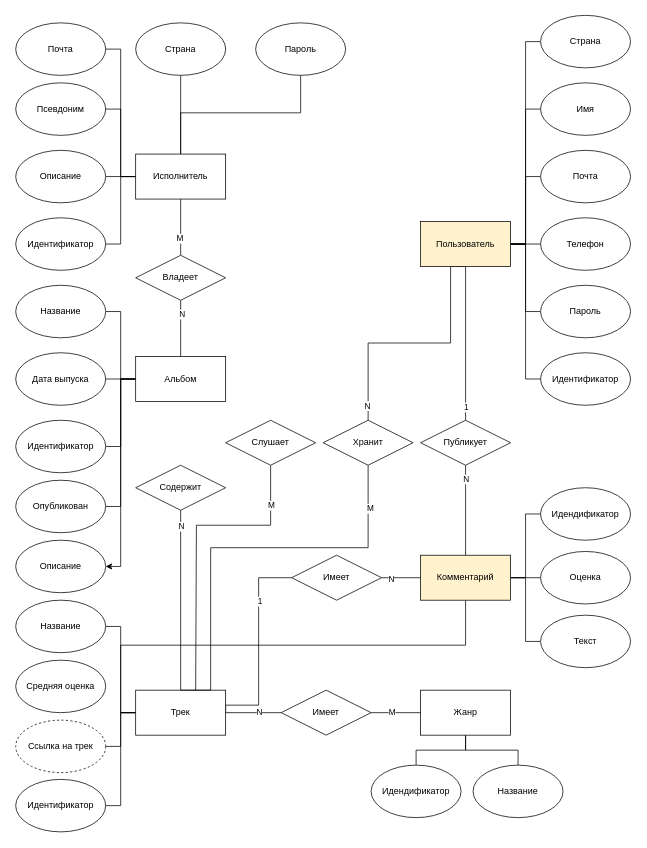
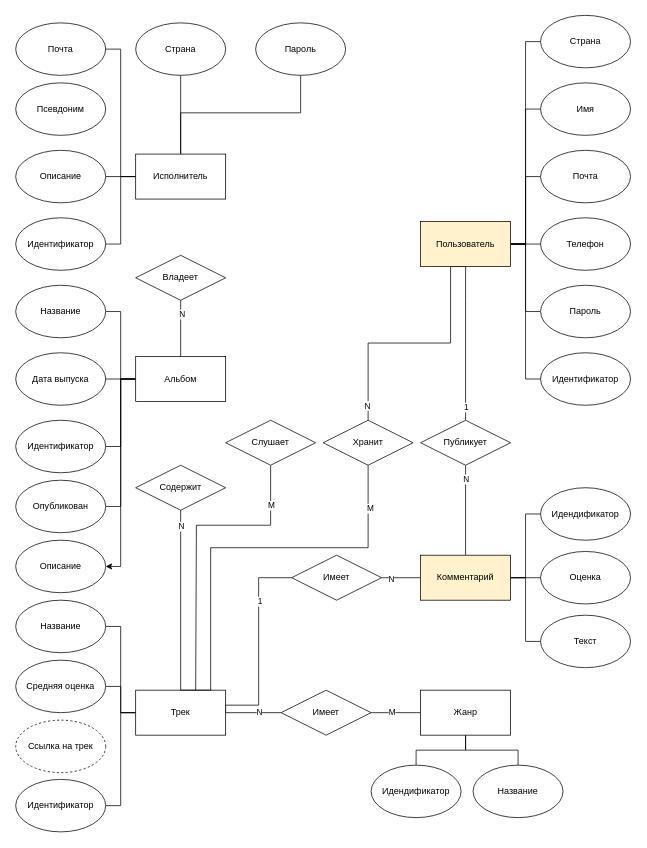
  <mxCell id="0" />
  <mxCell id="1" parent="0" />
  <mxCell id="2" style="edgeStyle=orthogonalEdgeStyle;rounded=0;orthogonalLoop=1;jettySize=auto;html=1;exitX=1;exitY=0.5;exitDx=0;exitDy=0;entryX=0;entryY=0.5;entryDx=0;entryDy=0;endArrow=none;endFill=0;" parent="1" source="12" target="13" edge="1"><mxGeometry relative="1" as="geometry" /></mxCell>
  <mxCell id="3" style="edgeStyle=orthogonalEdgeStyle;rounded=0;orthogonalLoop=1;jettySize=auto;html=1;exitX=1;exitY=0.5;exitDx=0;exitDy=0;entryX=0;entryY=0.5;entryDx=0;entryDy=0;endArrow=none;endFill=0;" parent="1" source="12" target="14" edge="1"><mxGeometry relative="1" as="geometry" /></mxCell>
  <mxCell id="4" style="edgeStyle=orthogonalEdgeStyle;rounded=0;orthogonalLoop=1;jettySize=auto;html=1;exitX=1;exitY=0.5;exitDx=0;exitDy=0;endArrow=none;endFill=0;" parent="1" source="12" target="15" edge="1"><mxGeometry relative="1" as="geometry" /></mxCell>
  <mxCell id="5" style="edgeStyle=orthogonalEdgeStyle;rounded=0;orthogonalLoop=1;jettySize=auto;html=1;exitX=1;exitY=0.5;exitDx=0;exitDy=0;entryX=0;entryY=0.5;entryDx=0;entryDy=0;endArrow=none;endFill=0;" parent="1" source="12" target="16" edge="1"><mxGeometry relative="1" as="geometry" /></mxCell>
  <mxCell id="6" style="edgeStyle=orthogonalEdgeStyle;rounded=0;orthogonalLoop=1;jettySize=auto;html=1;exitX=1;exitY=0.5;exitDx=0;exitDy=0;entryX=0;entryY=0.5;entryDx=0;entryDy=0;endArrow=none;endFill=0;" parent="1" source="12" target="47" edge="1"><mxGeometry relative="1" as="geometry" /></mxCell>
  <mxCell id="7" style="edgeStyle=orthogonalEdgeStyle;rounded=0;orthogonalLoop=1;jettySize=auto;html=1;exitX=0.5;exitY=1;exitDx=0;exitDy=0;entryX=0.5;entryY=0;entryDx=0;entryDy=0;endArrow=none;endFill=0;" parent="1" source="12" target="57" edge="1"><mxGeometry relative="1" as="geometry"><Array as="points"><mxPoint x="600" y="355" /><mxPoint x="600" y="457" /><mxPoint x="490" y="457" /></Array></mxGeometry></mxCell>
  <mxCell id="8" value="N" style="edgeLabel;html=1;align=center;verticalAlign=middle;resizable=0;points=[];" parent="7" vertex="1" connectable="0"><mxGeometry x="0.878" y="-2" relative="1" as="geometry"><mxPoint as="offset" /></mxGeometry></mxCell>
  <mxCell id="9" style="edgeStyle=orthogonalEdgeStyle;rounded=0;orthogonalLoop=1;jettySize=auto;html=1;exitX=0.5;exitY=1;exitDx=0;exitDy=0;entryX=0.5;entryY=0;entryDx=0;entryDy=0;endArrow=none;endFill=0;" parent="1" source="12" target="70" edge="1"><mxGeometry relative="1" as="geometry"><Array as="points"><mxPoint x="620" y="400" /><mxPoint x="620" y="400" /></Array></mxGeometry></mxCell>
  <mxCell id="10" value="1" style="edgeLabel;html=1;align=center;verticalAlign=middle;resizable=0;points=[];" parent="9" vertex="1" connectable="0"><mxGeometry x="0.821" relative="1" as="geometry"><mxPoint as="offset" /></mxGeometry></mxCell>
  <mxCell id="11" style="edgeStyle=orthogonalEdgeStyle;rounded=0;orthogonalLoop=1;jettySize=auto;html=1;exitX=1;exitY=0.5;exitDx=0;exitDy=0;entryX=0;entryY=0.5;entryDx=0;entryDy=0;endArrow=none;endFill=0;" parent="1" source="12" target="72" edge="1"><mxGeometry relative="1" as="geometry" /></mxCell>
  <mxCell id="12" value="Пользователь" style="rounded=0;whiteSpace=wrap;html=1;fillColor=#fff2cc;" parent="1" vertex="1"><mxGeometry x="560" y="295" width="120" height="60" as="geometry" /></mxCell>
  <mxCell id="13" value="Имя" style="ellipse;whiteSpace=wrap;html=1;" parent="1" vertex="1"><mxGeometry x="720" y="110" width="120" height="70" as="geometry" /></mxCell>
  <mxCell id="14" value="Почта" style="ellipse;whiteSpace=wrap;html=1;" parent="1" vertex="1"><mxGeometry x="720" y="200" width="120" height="70" as="geometry" /></mxCell>
  <mxCell id="15" value="Телефон" style="ellipse;whiteSpace=wrap;html=1;" parent="1" vertex="1"><mxGeometry x="720" y="290" width="120" height="70" as="geometry" /></mxCell>
  <mxCell id="16" value="Пароль" style="ellipse;whiteSpace=wrap;html=1;" parent="1" vertex="1"><mxGeometry x="720" y="380" width="120" height="70" as="geometry" /></mxCell>
  <mxCell id="17" style="edgeStyle=orthogonalEdgeStyle;rounded=0;orthogonalLoop=1;jettySize=auto;html=1;exitX=1;exitY=0.5;exitDx=0;exitDy=0;entryX=0;entryY=0.5;entryDx=0;entryDy=0;endArrow=none;endFill=0;" parent="1" source="23" target="60" edge="1"><mxGeometry relative="1" as="geometry"><Array as="points"><mxPoint x="300" y="940" /><mxPoint x="344" y="940" /><mxPoint x="344" y="770" /></Array></mxGeometry></mxCell>
  <mxCell id="18" value="1" style="edgeLabel;html=1;align=center;verticalAlign=middle;resizable=0;points=[];" parent="17" vertex="1" connectable="0"><mxGeometry x="0.439" y="-1" relative="1" as="geometry"><mxPoint as="offset" /></mxGeometry></mxCell>
  <mxCell id="19" style="edgeStyle=orthogonalEdgeStyle;rounded=0;orthogonalLoop=1;jettySize=auto;html=1;exitX=0;exitY=0.5;exitDx=0;exitDy=0;entryX=1;entryY=0.5;entryDx=0;entryDy=0;endArrow=none;endFill=0;" parent="1" source="23" target="24" edge="1"><mxGeometry relative="1" as="geometry" /></mxCell>
- <mxCell id="20" style="edgeStyle=orthogonalEdgeStyle;rounded=0;orthogonalLoop=1;jettySize=auto;html=1;exitX=0;exitY=0.5;exitDx=0;exitDy=0;endArrow=none;endFill=0;" parent="1" source="23" target="64" edge="1"><mxGeometry relative="1" as="geometry" /></mxCell>
- <mxCell id="21" style="edgeStyle=orthogonalEdgeStyle;rounded=0;orthogonalLoop=1;jettySize=auto;html=1;exitX=0;exitY=0.5;exitDx=0;exitDy=0;entryX=1;entryY=0.5;entryDx=0;entryDy=0;endArrow=none;endFill=0;" parent="1" source="23" target="25" edge="1"><mxGeometry relative="1" as="geometry" /></mxCell>
+ <mxCell id="20" style="edgeStyle=orthogonalEdgeStyle;rounded=0;orthogonalLoop=1;jettySize=auto;html=1;exitX=0;exitY=0.5;exitDx=0;exitDy=0;endArrow=none;endFill=0;" parent="1" source="23" target="77" edge="1"><mxGeometry relative="1" as="geometry" /></mxCell>
  <mxCell id="22" style="edgeStyle=orthogonalEdgeStyle;rounded=0;orthogonalLoop=1;jettySize=auto;html=1;exitX=0;exitY=0.5;exitDx=0;exitDy=0;entryX=1;entryY=0.5;entryDx=0;entryDy=0;endArrow=none;endFill=0;" parent="1" source="23" target="48" edge="1"><mxGeometry relative="1" as="geometry" /></mxCell>
  <mxCell id="23" value="Трек" style="rounded=0;whiteSpace=wrap;html=1;" parent="1" vertex="1"><mxGeometry x="180" y="920" width="120" height="60" as="geometry" /></mxCell>
  <mxCell id="24" value="Название" style="ellipse;whiteSpace=wrap;html=1;" parent="1" vertex="1"><mxGeometry y="800" width="120" height="70" as="geometry" x="20" /></mxCell>
  <mxCell id="25" value="Ссылка на трек" style="ellipse;whiteSpace=wrap;html=1;dashed=1;" parent="1" vertex="1"><mxGeometry y="960" width="120" height="70" as="geometry" x="20" /></mxCell>
- <mxCell id="26" style="edgeStyle=orthogonalEdgeStyle;rounded=0;orthogonalLoop=1;jettySize=auto;html=1;exitX=0;exitY=0.5;exitDx=0;exitDy=0;entryX=1;entryY=0.5;entryDx=0;entryDy=0;endArrow=none;endFill=0;" parent="1" source="34" target="35" edge="1"><mxGeometry relative="1" as="geometry" /></mxCell>
  <mxCell id="27" style="edgeStyle=orthogonalEdgeStyle;rounded=0;orthogonalLoop=1;jettySize=auto;html=1;exitX=0;exitY=0.5;exitDx=0;exitDy=0;entryX=1;entryY=0.5;entryDx=0;entryDy=0;endArrow=none;endFill=0;" parent="1" source="34" target="36" edge="1"><mxGeometry relative="1" as="geometry" /></mxCell>
  <mxCell id="28" style="edgeStyle=orthogonalEdgeStyle;rounded=0;orthogonalLoop=1;jettySize=auto;html=1;exitX=0;exitY=0.5;exitDx=0;exitDy=0;entryX=1;entryY=0.5;entryDx=0;entryDy=0;endArrow=none;endFill=0;" parent="1" source="34" target="45" edge="1"><mxGeometry relative="1" as="geometry" /></mxCell>
- <mxCell id="29" style="edgeStyle=orthogonalEdgeStyle;rounded=0;orthogonalLoop=1;jettySize=auto;html=1;exitX=0.5;exitY=1;exitDx=0;exitDy=0;entryX=0.5;entryY=0;entryDx=0;entryDy=0;endArrow=none;endFill=0;" parent="1" source="34" target="51" edge="1"><mxGeometry relative="1" as="geometry" /></mxCell>
- <mxCell id="30" value="M" style="edgeLabel;html=1;align=center;verticalAlign=middle;resizable=0;points=[];" parent="29" vertex="1" connectable="0"><mxGeometry x="0.387" y="-2" relative="1" as="geometry"><mxPoint as="offset" /></mxGeometry></mxCell>
  <mxCell id="31" style="edgeStyle=orthogonalEdgeStyle;rounded=0;orthogonalLoop=1;jettySize=auto;html=1;exitX=0;exitY=0.5;exitDx=0;exitDy=0;entryX=1;entryY=0.5;entryDx=0;entryDy=0;endArrow=none;endFill=0;" parent="1" source="34" target="73" edge="1"><mxGeometry relative="1" as="geometry" /></mxCell>
  <mxCell id="32" style="edgeStyle=orthogonalEdgeStyle;rounded=0;orthogonalLoop=1;jettySize=auto;html=1;exitX=0.5;exitY=0;exitDx=0;exitDy=0;endArrow=none;endFill=0;" parent="1" source="34" target="74" edge="1"><mxGeometry relative="1" as="geometry" /></mxCell>
  <mxCell id="33" style="edgeStyle=orthogonalEdgeStyle;rounded=0;orthogonalLoop=1;jettySize=auto;html=1;exitX=0.5;exitY=0;exitDx=0;exitDy=0;endArrow=none;endFill=0;" parent="1" source="34" target="75" edge="1"><mxGeometry relative="1" as="geometry"><Array as="points"><mxPoint x="240" y="150" /><mxPoint x="400" y="150" /></Array></mxGeometry></mxCell>
  <mxCell id="34" value="Исполнитель" style="rounded=0;whiteSpace=wrap;html=1;" parent="1" vertex="1"><mxGeometry x="180" y="205" width="120" height="60" as="geometry" /></mxCell>
  <mxCell id="35" value="Псевдоним" style="ellipse;whiteSpace=wrap;html=1;" parent="1" vertex="1"><mxGeometry y="110" width="120" height="70" as="geometry" x="20" /></mxCell>
  <mxCell id="36" value="Описание" style="ellipse;whiteSpace=wrap;html=1;" parent="1" vertex="1"><mxGeometry y="200" width="120" height="70" as="geometry" x="20" /></mxCell>
  <mxCell id="37" style="edgeStyle=orthogonalEdgeStyle;rounded=0;orthogonalLoop=1;jettySize=auto;html=1;exitX=0;exitY=0.5;exitDx=0;exitDy=0;entryX=1;entryY=0.5;entryDx=0;entryDy=0;endArrow=none;endFill=0;" parent="1" source="42" target="43" edge="1"><mxGeometry relative="1" as="geometry" /></mxCell>
  <mxCell id="38" style="edgeStyle=orthogonalEdgeStyle;rounded=0;orthogonalLoop=1;jettySize=auto;html=1;exitX=0;exitY=0.5;exitDx=0;exitDy=0;entryX=1;entryY=0.5;entryDx=0;entryDy=0;endArrow=none;endFill=0;" parent="1" source="42" target="44" edge="1"><mxGeometry relative="1" as="geometry" /></mxCell>
  <mxCell id="39" style="edgeStyle=orthogonalEdgeStyle;rounded=0;orthogonalLoop=1;jettySize=auto;html=1;exitX=0;exitY=0.5;exitDx=0;exitDy=0;entryX=1;entryY=0.5;entryDx=0;entryDy=0;endArrow=none;endFill=0;" parent="1" source="42" target="46" edge="1"><mxGeometry relative="1" as="geometry" /></mxCell>
  <mxCell id="40" style="edgeStyle=orthogonalEdgeStyle;rounded=0;orthogonalLoop=1;jettySize=auto;html=1;exitX=0;exitY=0.5;exitDx=0;exitDy=0;entryX=1;entryY=0.5;entryDx=0;entryDy=0;endArrow=none;endFill=0;" parent="1" source="42" target="71" edge="1"><mxGeometry relative="1" as="geometry" /></mxCell>
  <mxCell id="41" style="edgeStyle=orthogonalEdgeStyle;rounded=0;orthogonalLoop=1;jettySize=auto;html=1;exitX=0;exitY=0.5;exitDx=0;exitDy=0;entryX=1;entryY=0.5;entryDx=0;entryDy=0;" parent="1" source="42" target="76" edge="1"><mxGeometry relative="1" as="geometry" /></mxCell>
  <mxCell id="42" value="Альбом" style="rounded=0;whiteSpace=wrap;html=1;" parent="1" vertex="1"><mxGeometry x="180" y="475" width="120" height="60" as="geometry" /></mxCell>
  <mxCell id="43" value="Название" style="ellipse;whiteSpace=wrap;html=1;" parent="1" vertex="1"><mxGeometry y="380" width="120" height="70" as="geometry" x="20" /></mxCell>
  <mxCell id="44" value="Дата выпуска" style="ellipse;whiteSpace=wrap;html=1;" parent="1" vertex="1"><mxGeometry y="470" width="120" height="70" as="geometry" x="20" /></mxCell>
  <mxCell id="45" value="Идентификатор" style="ellipse;whiteSpace=wrap;html=1;" parent="1" vertex="1"><mxGeometry y="290" width="120" height="70" as="geometry" x="20" /></mxCell>
  <mxCell id="46" value="Идентификатор" style="ellipse;whiteSpace=wrap;html=1;" parent="1" vertex="1"><mxGeometry y="560" width="120" height="70" as="geometry" x="20" /></mxCell>
  <mxCell id="47" value="Идентификатор" style="ellipse;whiteSpace=wrap;html=1;" parent="1" vertex="1"><mxGeometry x="720" y="470" width="120" height="70" as="geometry" /></mxCell>
  <mxCell id="48" value="Идентификатор" style="ellipse;whiteSpace=wrap;html=1;" parent="1" vertex="1"><mxGeometry y="1039" width="120" height="70" as="geometry" x="20" /></mxCell>
  <mxCell id="49" style="edgeStyle=orthogonalEdgeStyle;rounded=0;orthogonalLoop=1;jettySize=auto;html=1;exitX=0.5;exitY=1;exitDx=0;exitDy=0;entryX=0.5;entryY=0;entryDx=0;entryDy=0;endArrow=none;endFill=0;" parent="1" source="51" target="42" edge="1"><mxGeometry relative="1" as="geometry" /></mxCell>
  <mxCell id="50" value="N" style="edgeLabel;html=1;align=center;verticalAlign=middle;resizable=0;points=[];" parent="49" vertex="1" connectable="0"><mxGeometry x="-0.52" y="1" relative="1" as="geometry"><mxPoint as="offset" /></mxGeometry></mxCell>
  <mxCell id="51" value="Владеет" style="rhombus;whiteSpace=wrap;html=1;" parent="1" vertex="1"><mxGeometry x="180" y="340" width="120" height="60" as="geometry" /></mxCell>
  <mxCell id="52" style="edgeStyle=orthogonalEdgeStyle;rounded=0;orthogonalLoop=1;jettySize=auto;html=1;exitX=0.5;exitY=1;exitDx=0;exitDy=0;entryX=0.5;entryY=0;entryDx=0;entryDy=0;endArrow=none;endFill=0;" parent="1" source="54" target="23" edge="1"><mxGeometry relative="1" as="geometry" /></mxCell>
  <mxCell id="53" value="N" style="edgeLabel;html=1;align=center;verticalAlign=middle;resizable=0;points=[];" parent="52" vertex="1" connectable="0"><mxGeometry x="-0.825" relative="1" as="geometry"><mxPoint as="offset" /></mxGeometry></mxCell>
  <mxCell id="54" value="Содержит" style="rhombus;whiteSpace=wrap;html=1;" parent="1" vertex="1"><mxGeometry x="180" y="620" width="120" height="60" as="geometry" /></mxCell>
  <mxCell id="55" style="edgeStyle=orthogonalEdgeStyle;rounded=0;orthogonalLoop=1;jettySize=auto;html=1;exitX=0.5;exitY=1;exitDx=0;exitDy=0;entryX=0.5;entryY=0;entryDx=0;entryDy=0;endArrow=none;endFill=0;" parent="1" source="57" target="23" edge="1"><mxGeometry relative="1" as="geometry"><Array as="points"><mxPoint x="490" y="730" /><mxPoint x="280" y="730" /><mxPoint x="280" y="920" /></Array></mxGeometry></mxCell>
  <mxCell id="56" value="M" style="edgeLabel;html=1;align=center;verticalAlign=middle;resizable=0;points=[];" parent="55" vertex="1" connectable="0"><mxGeometry x="-0.794" y="2" relative="1" as="geometry"><mxPoint as="offset" /></mxGeometry></mxCell>
  <mxCell id="57" value="Хранит" style="rhombus;whiteSpace=wrap;html=1;" parent="1" vertex="1"><mxGeometry x="430" y="560" width="120" height="60" as="geometry" /></mxCell>
  <mxCell id="58" style="edgeStyle=orthogonalEdgeStyle;rounded=0;orthogonalLoop=1;jettySize=auto;html=1;exitX=1;exitY=0.5;exitDx=0;exitDy=0;entryX=0;entryY=0.5;entryDx=0;entryDy=0;endArrow=none;endFill=0;" parent="1" source="60" target="64" edge="1"><mxGeometry relative="1" as="geometry" /></mxCell>
  <mxCell id="59" value="N" style="edgeLabel;html=1;align=center;verticalAlign=middle;resizable=0;points=[];" parent="58" vertex="1" connectable="0"><mxGeometry x="-0.538" y="-1" relative="1" as="geometry"><mxPoint as="offset" /></mxGeometry></mxCell>
  <mxCell id="60" value="Имеет" style="rhombus;whiteSpace=wrap;html=1;" parent="1" vertex="1"><mxGeometry x="388" y="740" width="120" height="60" as="geometry" /></mxCell>
  <mxCell id="61" style="edgeStyle=orthogonalEdgeStyle;rounded=0;orthogonalLoop=1;jettySize=auto;html=1;exitX=1;exitY=0.5;exitDx=0;exitDy=0;entryX=0;entryY=0.5;entryDx=0;entryDy=0;endArrow=none;endFill=0;" parent="1" source="64" target="65" edge="1"><mxGeometry relative="1" as="geometry" /></mxCell>
  <mxCell id="62" style="edgeStyle=orthogonalEdgeStyle;rounded=0;orthogonalLoop=1;jettySize=auto;html=1;exitX=1;exitY=0.5;exitDx=0;exitDy=0;endArrow=none;endFill=0;" parent="1" source="64" target="66" edge="1"><mxGeometry relative="1" as="geometry" /></mxCell>
  <mxCell id="63" style="edgeStyle=orthogonalEdgeStyle;rounded=0;orthogonalLoop=1;jettySize=auto;html=1;exitX=1;exitY=0.5;exitDx=0;exitDy=0;entryX=0;entryY=0.5;entryDx=0;entryDy=0;endArrow=none;endFill=0;" parent="1" source="64" target="67" edge="1"><mxGeometry relative="1" as="geometry" /></mxCell>
  <mxCell id="64" value="Комментарий" style="rounded=0;whiteSpace=wrap;html=1;fillColor=#fff2cc;" parent="1" vertex="1"><mxGeometry x="560" y="740" width="120" height="60" as="geometry" /></mxCell>
  <mxCell id="65" value="Идендификатор" style="ellipse;whiteSpace=wrap;html=1;" parent="1" vertex="1"><mxGeometry x="720" y="650" width="120" height="70" as="geometry" /></mxCell>
  <mxCell id="66" value="Оценка" style="ellipse;whiteSpace=wrap;html=1;" parent="1" vertex="1"><mxGeometry x="720" y="735" width="120" height="70" as="geometry" /></mxCell>
  <mxCell id="67" value="Текст" style="ellipse;whiteSpace=wrap;html=1;" parent="1" vertex="1"><mxGeometry x="720" y="820" width="120" height="70" as="geometry" /></mxCell>
  <mxCell id="68" style="edgeStyle=orthogonalEdgeStyle;rounded=0;orthogonalLoop=1;jettySize=auto;html=1;exitX=0.5;exitY=1;exitDx=0;exitDy=0;entryX=0.5;entryY=0;entryDx=0;entryDy=0;endArrow=none;endFill=0;" parent="1" source="70" target="64" edge="1"><mxGeometry relative="1" as="geometry" /></mxCell>
  <mxCell id="69" value="N" style="edgeLabel;html=1;align=center;verticalAlign=middle;resizable=0;points=[];" parent="68" vertex="1" connectable="0"><mxGeometry x="-0.697" relative="1" as="geometry"><mxPoint as="offset" /></mxGeometry></mxCell>
  <mxCell id="70" value="Публикует" style="rhombus;whiteSpace=wrap;html=1;" parent="1" vertex="1"><mxGeometry x="560" y="560" width="120" height="60" as="geometry" /></mxCell>
  <mxCell id="71" value="Опубликован" style="ellipse;whiteSpace=wrap;html=1;" parent="1" vertex="1"><mxGeometry y="640" width="120" height="70" as="geometry" x="20" /></mxCell>
  <mxCell id="72" value="Страна" style="ellipse;whiteSpace=wrap;html=1;" parent="1" vertex="1"><mxGeometry x="720" y="20" width="120" height="70" as="geometry" /></mxCell>
  <mxCell id="73" value="Почта" style="ellipse;whiteSpace=wrap;html=1;" parent="1" vertex="1"><mxGeometry y="30" width="120" height="70" as="geometry" x="20" /></mxCell>
  <mxCell id="74" value="Страна" style="ellipse;whiteSpace=wrap;html=1;" parent="1" vertex="1"><mxGeometry x="180" y="30" width="120" height="70" as="geometry" /></mxCell>
  <mxCell id="75" value="Пароль" style="ellipse;whiteSpace=wrap;html=1;" parent="1" vertex="1"><mxGeometry x="340" y="30" width="120" height="70" as="geometry" /></mxCell>
  <mxCell id="76" value="Описание" style="ellipse;whiteSpace=wrap;html=1;" parent="1" vertex="1"><mxGeometry y="720" width="120" height="70" as="geometry" x="20" /></mxCell>
  <mxCell id="77" value="Средняя оценка" style="ellipse;whiteSpace=wrap;html=1;" parent="1" vertex="1"><mxGeometry y="880" width="120" height="70" as="geometry" x="20" /></mxCell>
  <mxCell id="78" style="edgeStyle=orthogonalEdgeStyle;rounded=0;orthogonalLoop=1;jettySize=auto;html=1;exitX=0.5;exitY=1;exitDx=0;exitDy=0;entryX=0.5;entryY=0;entryDx=0;entryDy=0;endArrow=none;endFill=0;" parent="1" source="80" target="86" edge="1"><mxGeometry relative="1" as="geometry" /></mxCell>
  <mxCell id="79" style="edgeStyle=orthogonalEdgeStyle;rounded=0;orthogonalLoop=1;jettySize=auto;html=1;exitX=0.5;exitY=1;exitDx=0;exitDy=0;entryX=0.5;entryY=0;entryDx=0;entryDy=0;endArrow=none;endFill=0;" parent="1" source="80" target="87" edge="1"><mxGeometry relative="1" as="geometry" /></mxCell>
  <mxCell id="80" value="Жанр" style="rounded=0;whiteSpace=wrap;html=1;" parent="1" vertex="1"><mxGeometry x="560" y="920" width="120" height="60" as="geometry" /></mxCell>
  <mxCell id="81" style="edgeStyle=orthogonalEdgeStyle;rounded=0;orthogonalLoop=1;jettySize=auto;html=1;exitX=0;exitY=0.5;exitDx=0;exitDy=0;entryX=1;entryY=0.5;entryDx=0;entryDy=0;endArrow=none;endFill=0;" parent="1" source="85" target="23" edge="1"><mxGeometry relative="1" as="geometry" /></mxCell>
  <mxCell id="82" value="N" style="edgeLabel;html=1;align=center;verticalAlign=middle;resizable=0;points=[];" parent="81" vertex="1" connectable="0"><mxGeometry x="-0.193" y="-1" relative="1" as="geometry"><mxPoint as="offset" /></mxGeometry></mxCell>
  <mxCell id="83" style="edgeStyle=orthogonalEdgeStyle;rounded=0;orthogonalLoop=1;jettySize=auto;html=1;exitX=1;exitY=0.5;exitDx=0;exitDy=0;entryX=0;entryY=0.5;entryDx=0;entryDy=0;endArrow=none;endFill=0;" parent="1" source="85" target="80" edge="1"><mxGeometry relative="1" as="geometry" /></mxCell>
  <mxCell id="84" value="M" style="edgeLabel;html=1;align=center;verticalAlign=middle;resizable=0;points=[];" parent="83" vertex="1" connectable="0"><mxGeometry x="-0.173" y="2" relative="1" as="geometry"><mxPoint as="offset" /></mxGeometry></mxCell>
  <mxCell id="85" value="Имеет" style="rhombus;whiteSpace=wrap;html=1;" parent="1" vertex="1"><mxGeometry x="374" y="920" width="120" height="60" as="geometry" /></mxCell>
  <mxCell id="86" value="Идендификатор" style="ellipse;whiteSpace=wrap;html=1;" parent="1" vertex="1"><mxGeometry x="494" y="1020" width="120" height="70" as="geometry" /></mxCell>
  <mxCell id="87" value="Название" style="ellipse;whiteSpace=wrap;html=1;" parent="1" vertex="1"><mxGeometry x="630" y="1020" width="120" height="70" as="geometry" /></mxCell>
  <mxCell id="88" style="edgeStyle=orthogonalEdgeStyle;rounded=0;orthogonalLoop=1;jettySize=auto;html=1;exitX=0.5;exitY=1;exitDx=0;exitDy=0;endArrow=none;endFill=0;" edge="1" parent="1" source="90"><mxGeometry relative="1" as="geometry"><mxPoint x="260" y="920" as="targetPoint" /><Array as="points"><mxPoint x="360" y="700" /><mxPoint x="261" y="700" /></Array></mxGeometry></mxCell>
  <mxCell id="89" value="M" style="edgeLabel;html=1;align=center;verticalAlign=middle;resizable=0;points=[];" vertex="1" connectable="0" parent="88"><mxGeometry x="-0.734" relative="1" as="geometry"><mxPoint as="offset" /></mxGeometry></mxCell>
  <mxCell id="90" value="Слушает" style="rhombus;whiteSpace=wrap;html=1;" vertex="1" parent="1"><mxGeometry x="300" y="560" width="120" height="60" as="geometry" /></mxCell>
